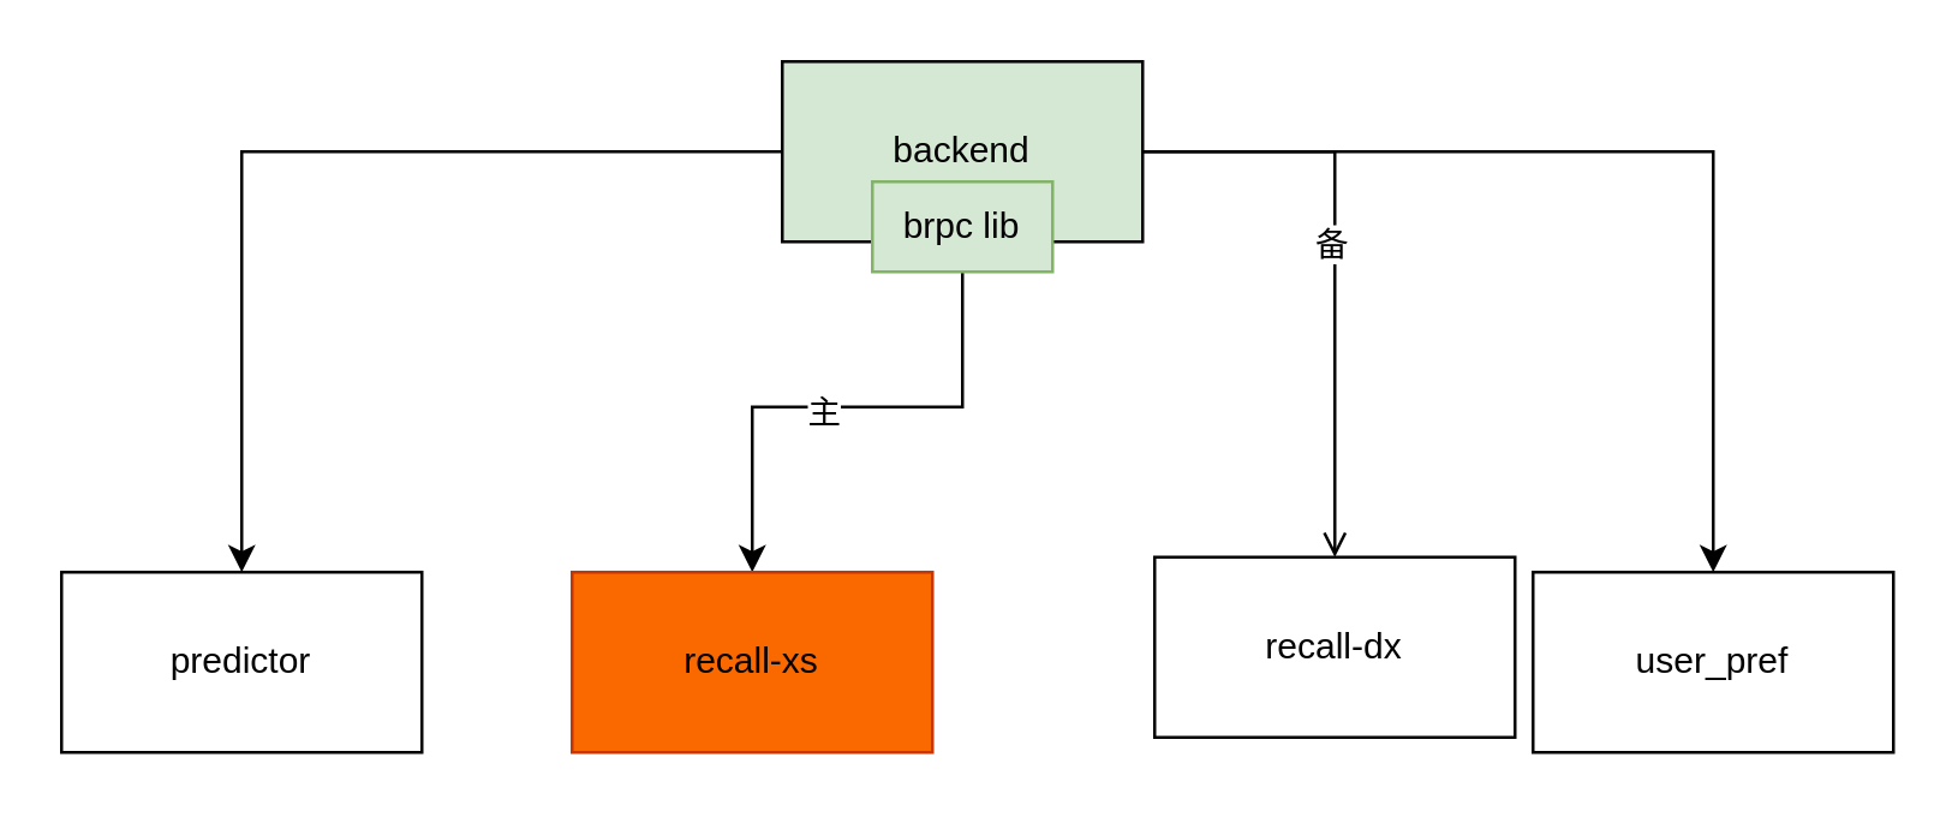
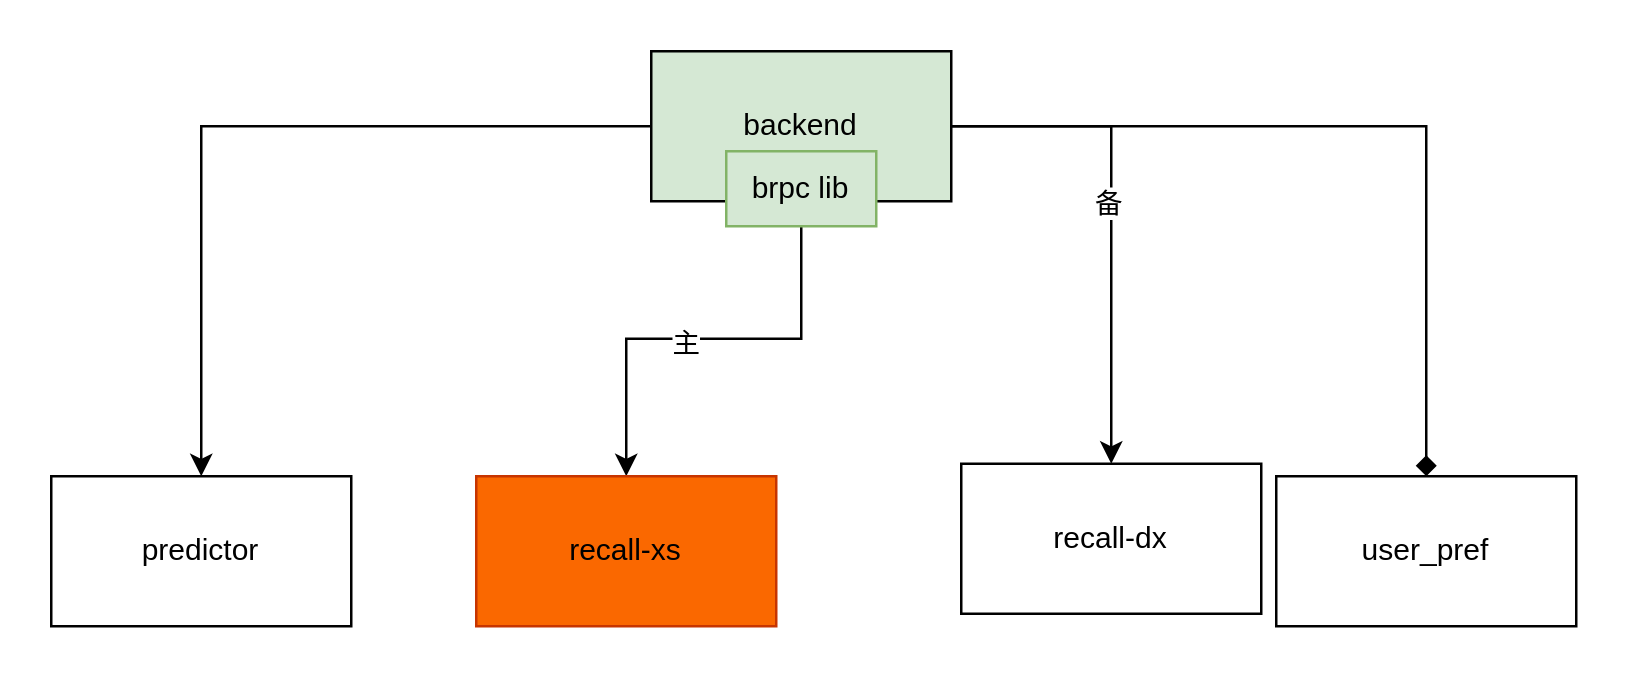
  <mxCell id="0" />
  <mxCell id="1" parent="0" />
  <mxCell id="2" style="edgeStyle=orthogonalEdgeStyle;rounded=0;orthogonalLoop=1;jettySize=auto;html=1;" edge="1" parent="1" source="8" target="10"><mxGeometry relative="1" as="geometry" /></mxCell>
  <mxCell id="3" value="主" style="edgeLabel;html=1;align=center;verticalAlign=middle;resizable=0;points=[];" vertex="1" connectable="0" parent="2"><mxGeometry x="0.133" y="1" relative="1" as="geometry"><mxPoint as="offset" /></mxGeometry></mxCell>
- <mxCell id="4" style="edgeStyle=orthogonalEdgeStyle;rounded=0;orthogonalLoop=1;jettySize=auto;html=1;endArrow=open;" edge="1" parent="1" source="8" target="9"><mxGeometry relative="1" as="geometry" /></mxCell>
+ <mxCell id="4" style="edgeStyle=orthogonalEdgeStyle;rounded=0;orthogonalLoop=1;jettySize=auto;html=1;" edge="1" parent="1" source="8" target="9"><mxGeometry relative="1" as="geometry" /></mxCell>
  <mxCell id="5" value="备" style="edgeLabel;html=1;align=center;verticalAlign=middle;resizable=0;points=[];" vertex="1" connectable="0" parent="4"><mxGeometry x="-0.054" y="-2" relative="1" as="geometry"><mxPoint as="offset" /></mxGeometry></mxCell>
- <mxCell id="6" style="edgeStyle=orthogonalEdgeStyle;rounded=0;orthogonalLoop=1;jettySize=auto;html=1;entryX=0.5;entryY=0;entryDx=0;entryDy=0;" edge="1" parent="1" source="8" target="12"><mxGeometry relative="1" as="geometry" /></mxCell>
+ <mxCell id="6" style="edgeStyle=orthogonalEdgeStyle;rounded=0;orthogonalLoop=1;jettySize=auto;html=1;entryX=0.5;entryY=0;entryDx=0;entryDy=0;endArrow=diamond;" edge="1" parent="1" source="8" target="12"><mxGeometry relative="1" as="geometry" /></mxCell>
  <mxCell id="7" style="edgeStyle=orthogonalEdgeStyle;rounded=0;orthogonalLoop=1;jettySize=auto;html=1;entryX=0.5;entryY=0;entryDx=0;entryDy=0;" edge="1" parent="1" source="8" target="11"><mxGeometry relative="1" as="geometry" /></mxCell>
  <mxCell id="8" value="backend" style="rounded=0;whiteSpace=wrap;html=1;fillColor=#d5e8d4;" vertex="1" parent="1"><mxGeometry x="260" y="20" width="120" height="60" as="geometry" /></mxCell>
  <mxCell id="9" value="recall-dx" style="rounded=0;whiteSpace=wrap;html=1;" vertex="1" parent="1"><mxGeometry x="384" y="185" width="120" height="60" as="geometry" /></mxCell>
  <mxCell id="10" value="recall-xs" style="rounded=0;whiteSpace=wrap;html=1;fillColor=#fa6800;fontColor=#000000;strokeColor=#C73500;" vertex="1" parent="1"><mxGeometry x="190" y="190" width="120" height="60" as="geometry" /></mxCell>
  <mxCell id="11" value="predictor" style="rounded=0;whiteSpace=wrap;html=1;" vertex="1" parent="1"><mxGeometry x="20" y="190" width="120" height="60" as="geometry" /></mxCell>
  <mxCell id="12" value="user_pref" style="rounded=0;whiteSpace=wrap;html=1;" vertex="1" parent="1"><mxGeometry x="510" y="190" width="120" height="60" as="geometry" /></mxCell>
  <mxCell id="13" value="brpc lib" style="text;html=1;strokeColor=#82b366;fillColor=#d5e8d4;align=center;verticalAlign=middle;whiteSpace=wrap;rounded=0;" vertex="1" parent="1"><mxGeometry x="290" y="60" width="60" height="30" as="geometry" /></mxCell>
